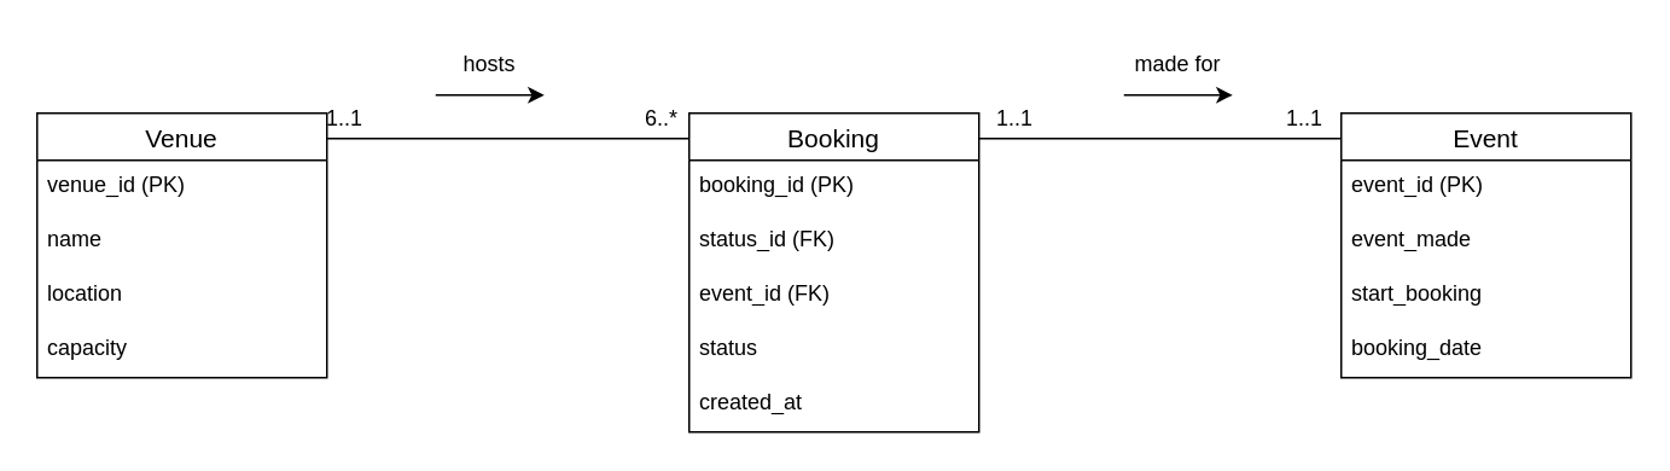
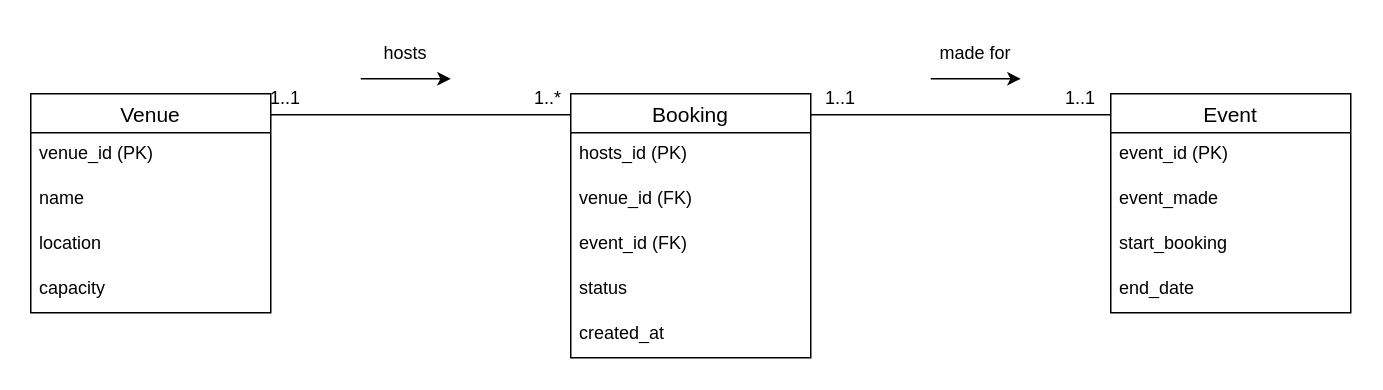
  <mxCell id="0" />
  <mxCell id="1" parent="0" />
  <mxCell id="2" value="Event" style="swimlane;fontStyle=0;childLayout=stackLayout;horizontal=1;startSize=26;horizontalStack=0;resizeParent=1;resizeParentMax=0;resizeLast=0;collapsible=1;marginBottom=0;align=center;fontSize=14;" parent="1" vertex="1"><mxGeometry x="740" y="62" width="160" height="146" as="geometry" /></mxCell>
  <mxCell id="3" value="event_id (PK)" style="text;strokeColor=none;fillColor=none;spacingLeft=4;spacingRight=4;overflow=hidden;rotatable=0;points=[[0,0.5],[1,0.5]];portConstraint=eastwest;fontSize=12;whiteSpace=wrap;html=1;" parent="2" vertex="1"><mxGeometry y="26" width="160" height="30" as="geometry" /></mxCell>
  <mxCell id="4" value="event_made" style="text;strokeColor=none;fillColor=none;spacingLeft=4;spacingRight=4;overflow=hidden;rotatable=0;points=[[0,0.5],[1,0.5]];portConstraint=eastwest;fontSize=12;whiteSpace=wrap;html=1;" parent="2" vertex="1"><mxGeometry y="56" width="160" height="30" as="geometry" /></mxCell>
  <mxCell id="5" value="start_booking" style="text;strokeColor=none;fillColor=none;spacingLeft=4;spacingRight=4;overflow=hidden;rotatable=0;points=[[0,0.5],[1,0.5]];portConstraint=eastwest;fontSize=12;whiteSpace=wrap;html=1;" parent="2" vertex="1"><mxGeometry y="86" width="160" height="30" as="geometry" /></mxCell>
- <mxCell id="6" value="booking_date" style="text;strokeColor=none;fillColor=none;spacingLeft=4;spacingRight=4;overflow=hidden;rotatable=0;points=[[0,0.5],[1,0.5]];portConstraint=eastwest;fontSize=12;whiteSpace=wrap;html=1;" parent="2" vertex="1"><mxGeometry y="116" width="160" height="30" as="geometry" /></mxCell>
+ <mxCell id="6" value="end_date" style="text;strokeColor=none;fillColor=none;spacingLeft=4;spacingRight=4;overflow=hidden;rotatable=0;points=[[0,0.5],[1,0.5]];portConstraint=eastwest;fontSize=12;whiteSpace=wrap;html=1;" parent="2" vertex="1"><mxGeometry y="116" width="160" height="30" as="geometry" /></mxCell>
  <mxCell id="7" value="Venue" style="swimlane;fontStyle=0;childLayout=stackLayout;horizontal=1;startSize=26;horizontalStack=0;resizeParent=1;resizeParentMax=0;resizeLast=0;collapsible=1;marginBottom=0;align=center;fontSize=14;" parent="1" vertex="1"><mxGeometry x="20" y="62" width="160" height="146" as="geometry"><mxRectangle x="40" y="40" width="80" height="30" as="alternateBounds" /></mxGeometry></mxCell>
  <mxCell id="8" value="venue_id (PK)" style="text;strokeColor=none;fillColor=none;spacingLeft=4;spacingRight=4;overflow=hidden;rotatable=0;points=[[0,0.5],[1,0.5]];portConstraint=eastwest;fontSize=12;whiteSpace=wrap;html=1;" parent="7" vertex="1"><mxGeometry y="26" width="160" height="30" as="geometry" /></mxCell>
  <mxCell id="9" value="name" style="text;strokeColor=none;fillColor=none;spacingLeft=4;spacingRight=4;overflow=hidden;rotatable=0;points=[[0,0.5],[1,0.5]];portConstraint=eastwest;fontSize=12;whiteSpace=wrap;html=1;" parent="7" vertex="1"><mxGeometry y="56" width="160" height="30" as="geometry" /></mxCell>
  <mxCell id="10" value="location" style="text;strokeColor=none;fillColor=none;spacingLeft=4;spacingRight=4;overflow=hidden;rotatable=0;points=[[0,0.5],[1,0.5]];portConstraint=eastwest;fontSize=12;whiteSpace=wrap;html=1;" parent="7" vertex="1"><mxGeometry y="86" width="160" height="30" as="geometry" /></mxCell>
  <mxCell id="11" value="capacity" style="text;strokeColor=none;fillColor=none;spacingLeft=4;spacingRight=4;overflow=hidden;rotatable=0;points=[[0,0.5],[1,0.5]];portConstraint=eastwest;fontSize=12;whiteSpace=wrap;html=1;" parent="7" vertex="1"><mxGeometry y="116" width="160" height="30" as="geometry" /></mxCell>
  <mxCell id="12" value="Booking" style="swimlane;fontStyle=0;childLayout=stackLayout;horizontal=1;startSize=26;horizontalStack=0;resizeParent=1;resizeParentMax=0;resizeLast=0;collapsible=1;marginBottom=0;align=center;fontSize=14;" parent="1" vertex="1"><mxGeometry x="380" y="62" width="160" height="176" as="geometry" /></mxCell>
- <mxCell id="13" value="booking_id (PK)" style="text;strokeColor=none;fillColor=none;spacingLeft=4;spacingRight=4;overflow=hidden;rotatable=0;points=[[0,0.5],[1,0.5]];portConstraint=eastwest;fontSize=12;whiteSpace=wrap;html=1;" parent="12" vertex="1"><mxGeometry y="26" width="160" height="30" as="geometry" /></mxCell>
- <mxCell id="14" value="status_id (FK)" style="text;strokeColor=none;fillColor=none;spacingLeft=4;spacingRight=4;overflow=hidden;rotatable=0;points=[[0,0.5],[1,0.5]];portConstraint=eastwest;fontSize=12;whiteSpace=wrap;html=1;" parent="12" vertex="1"><mxGeometry y="56" width="160" height="30" as="geometry" /></mxCell>
+ <mxCell id="13" value="hosts_id (PK)" style="text;strokeColor=none;fillColor=none;spacingLeft=4;spacingRight=4;overflow=hidden;rotatable=0;points=[[0,0.5],[1,0.5]];portConstraint=eastwest;fontSize=12;whiteSpace=wrap;html=1;" parent="12" vertex="1"><mxGeometry y="26" width="160" height="30" as="geometry" /></mxCell>
+ <mxCell id="14" value="venue_id (FK)" style="text;strokeColor=none;fillColor=none;spacingLeft=4;spacingRight=4;overflow=hidden;rotatable=0;points=[[0,0.5],[1,0.5]];portConstraint=eastwest;fontSize=12;whiteSpace=wrap;html=1;" parent="12" vertex="1"><mxGeometry y="56" width="160" height="30" as="geometry" /></mxCell>
  <mxCell id="15" value="event_id (FK)" style="text;strokeColor=none;fillColor=none;spacingLeft=4;spacingRight=4;overflow=hidden;rotatable=0;points=[[0,0.5],[1,0.5]];portConstraint=eastwest;fontSize=12;whiteSpace=wrap;html=1;" parent="12" vertex="1"><mxGeometry y="86" width="160" height="30" as="geometry" /></mxCell>
  <mxCell id="16" value="status" style="text;strokeColor=none;fillColor=none;spacingLeft=4;spacingRight=4;overflow=hidden;rotatable=0;points=[[0,0.5],[1,0.5]];portConstraint=eastwest;fontSize=12;whiteSpace=wrap;html=1;" parent="12" vertex="1"><mxGeometry y="116" width="160" height="30" as="geometry" /></mxCell>
  <mxCell id="17" value="created_at" style="text;strokeColor=none;fillColor=none;spacingLeft=4;spacingRight=4;overflow=hidden;rotatable=0;points=[[0,0.5],[1,0.5]];portConstraint=eastwest;fontSize=12;whiteSpace=wrap;html=1;" parent="12" vertex="1"><mxGeometry y="146" width="160" height="30" as="geometry" /></mxCell>
  <mxCell id="18" value="" style="line;strokeWidth=1;fillColor=none;align=left;verticalAlign=middle;spacingTop=-1;spacingLeft=3;spacingRight=3;rotatable=0;labelPosition=right;points=[];portConstraint=eastwest;strokeColor=inherit;" vertex="1" parent="1"><mxGeometry x="180" y="72" width="200" height="8" as="geometry" /></mxCell>
  <mxCell id="19" value="" style="line;strokeWidth=1;fillColor=none;align=left;verticalAlign=middle;spacingTop=-1;spacingLeft=3;spacingRight=3;rotatable=0;labelPosition=right;points=[];portConstraint=eastwest;strokeColor=inherit;" vertex="1" parent="1"><mxGeometry x="540" y="72" width="200" height="8" as="geometry" /></mxCell>
- <mxCell id="20" value="6..*" style="text;strokeColor=none;align=center;fillColor=none;html=1;verticalAlign=middle;whiteSpace=wrap;rounded=0;" vertex="1" parent="1"><mxGeometry x="335" y="50" width="60" height="30" as="geometry" /></mxCell>
+ <mxCell id="20" value="1..*" style="text;strokeColor=none;align=center;fillColor=none;html=1;verticalAlign=middle;whiteSpace=wrap;rounded=0;" vertex="1" parent="1"><mxGeometry x="335" y="50" width="60" height="30" as="geometry" /></mxCell>
  <mxCell id="21" value="1..1" style="text;strokeColor=none;align=center;fillColor=none;html=1;verticalAlign=middle;whiteSpace=wrap;rounded=0;" vertex="1" parent="1"><mxGeometry x="160" y="50" width="60" height="30" as="geometry" /></mxCell>
  <mxCell id="22" value="1..1" style="text;strokeColor=none;align=center;fillColor=none;html=1;verticalAlign=middle;whiteSpace=wrap;rounded=0;" vertex="1" parent="1"><mxGeometry x="530" y="50" width="60" height="30" as="geometry" /></mxCell>
  <mxCell id="23" value="1..1" style="text;strokeColor=none;align=center;fillColor=none;html=1;verticalAlign=middle;whiteSpace=wrap;rounded=0;" vertex="1" parent="1"><mxGeometry x="690" y="50" width="60" height="30" as="geometry" /></mxCell>
  <mxCell id="24" value="" style="endArrow=classic;html=1;rounded=0;" edge="1" parent="1"><mxGeometry width="50" height="50" relative="1" as="geometry"><mxPoint x="240" y="52" as="sourcePoint" /><mxPoint x="300" y="52" as="targetPoint" /></mxGeometry></mxCell>
  <mxCell id="25" value="" style="endArrow=classic;html=1;rounded=0;" edge="1" parent="1"><mxGeometry width="50" height="50" relative="1" as="geometry"><mxPoint x="620" y="52" as="sourcePoint" /><mxPoint x="680" y="52" as="targetPoint" /></mxGeometry></mxCell>
  <mxCell id="26" value="hosts" style="text;strokeColor=none;align=center;fillColor=none;html=1;verticalAlign=middle;whiteSpace=wrap;rounded=0;" vertex="1" parent="1"><mxGeometry x="240" y="20" width="60" height="30" as="geometry" /></mxCell>
  <mxCell id="27" value="made for" style="text;strokeColor=none;align=center;fillColor=none;html=1;verticalAlign=middle;whiteSpace=wrap;rounded=0;" vertex="1" parent="1"><mxGeometry x="620" y="20" width="60" height="30" as="geometry" /></mxCell>
